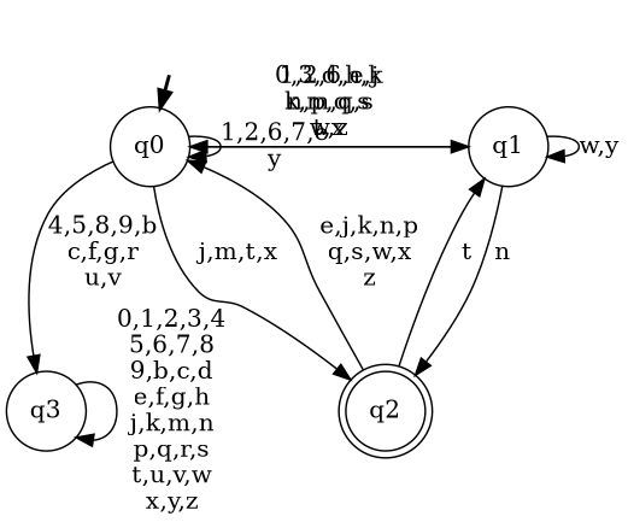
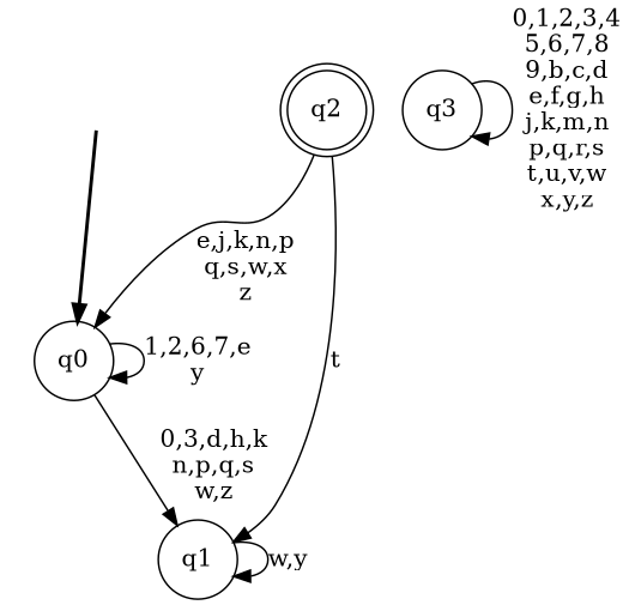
  digraph {
    rankdir=TB
    node [shape=circle style=filled color=black fillcolor=white]
    __start0 [height=0 shape=none style=invis width=0 color="" fillcolor=""]
    n2 [label=q0]
    n3 [label=q1]
    n4 [label=q2 shape=doublecircle style="rounded,filled"]
    n5 [label=q3]
    subgraph cluster_1 {
      nodesep=0.15
      ranksep=0.15
      style=invis
      __start0
      n2
    }
    __start0 -> n2 [penwidth=2]
    n2 -> n2 [label="1,2,6,7,e\ny"]
    n2 -> n3 [label="0,3,d,h,k\nn,p,q,s\nw,z"]
-   n2 -> n4 [label="j,m,t,x"]
-   n2 -> n5 [label="4,5,8,9,b\nc,f,g,r\nu,v"]
-   n3 -> n2 [label="1,2,6,e,j\nk,m,q,s\nt,x"]
    n3 -> n3 [label="w,y"]
-   n3 -> n4 [label=n]
    n4 -> n2 [label="e,j,k,n,p\nq,s,w,x\nz"]
    n4 -> n3 [label=t]
    n5 -> n5 [label="0,1,2,3,4\n5,6,7,8\n9,b,c,d\ne,f,g,h\nj,k,m,n\np,q,r,s\nt,u,v,w\nx,y,z"]
  }
